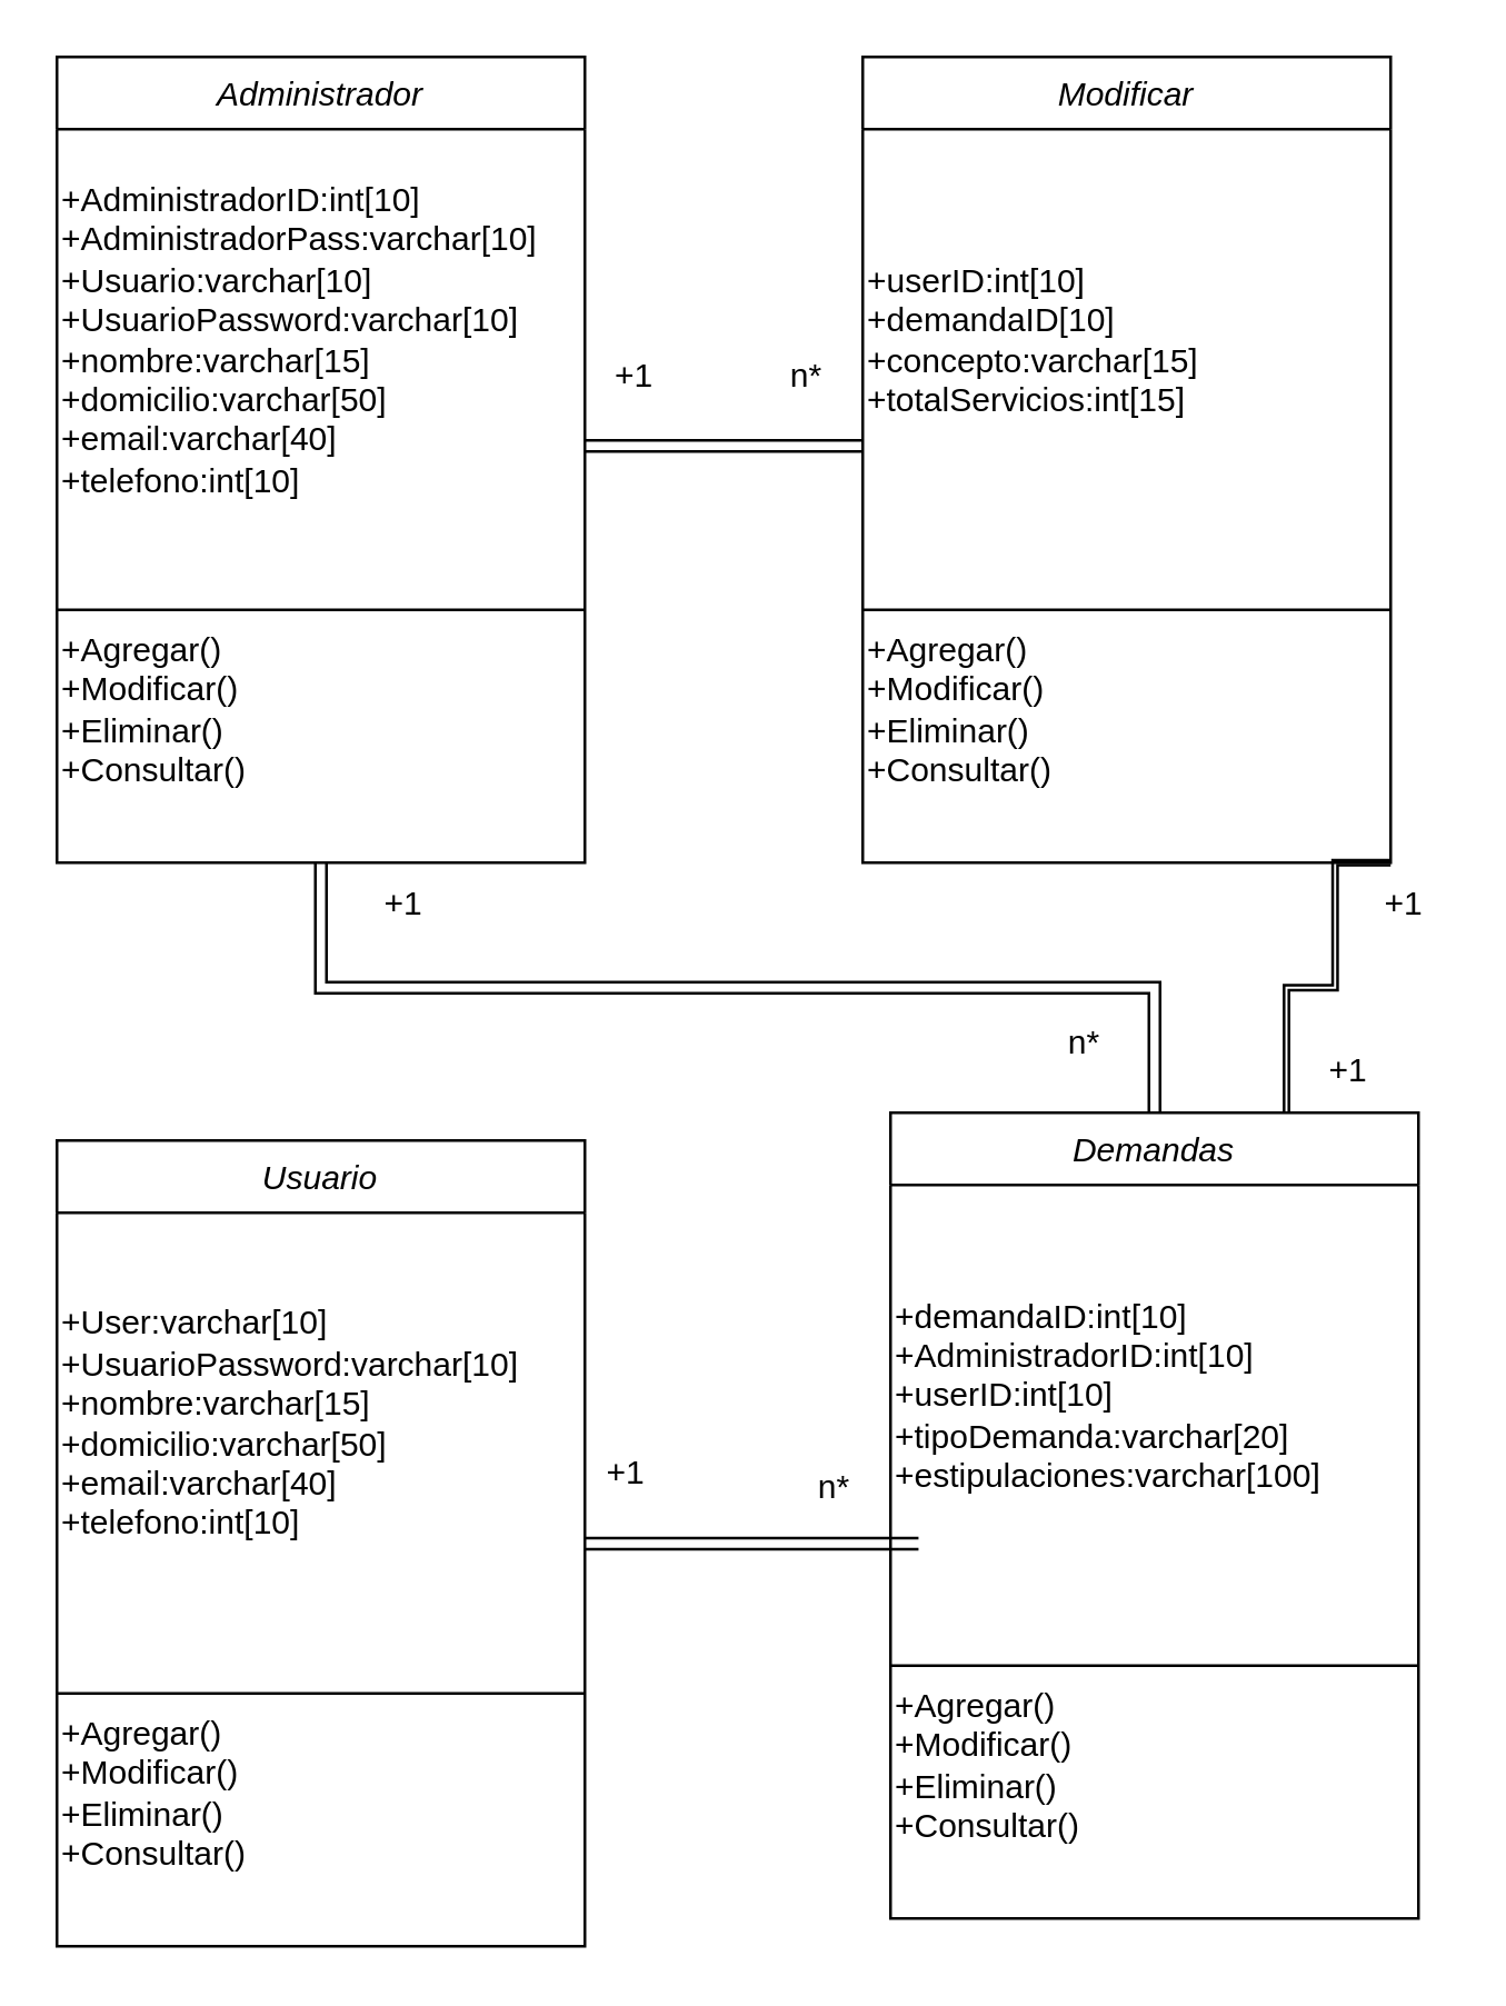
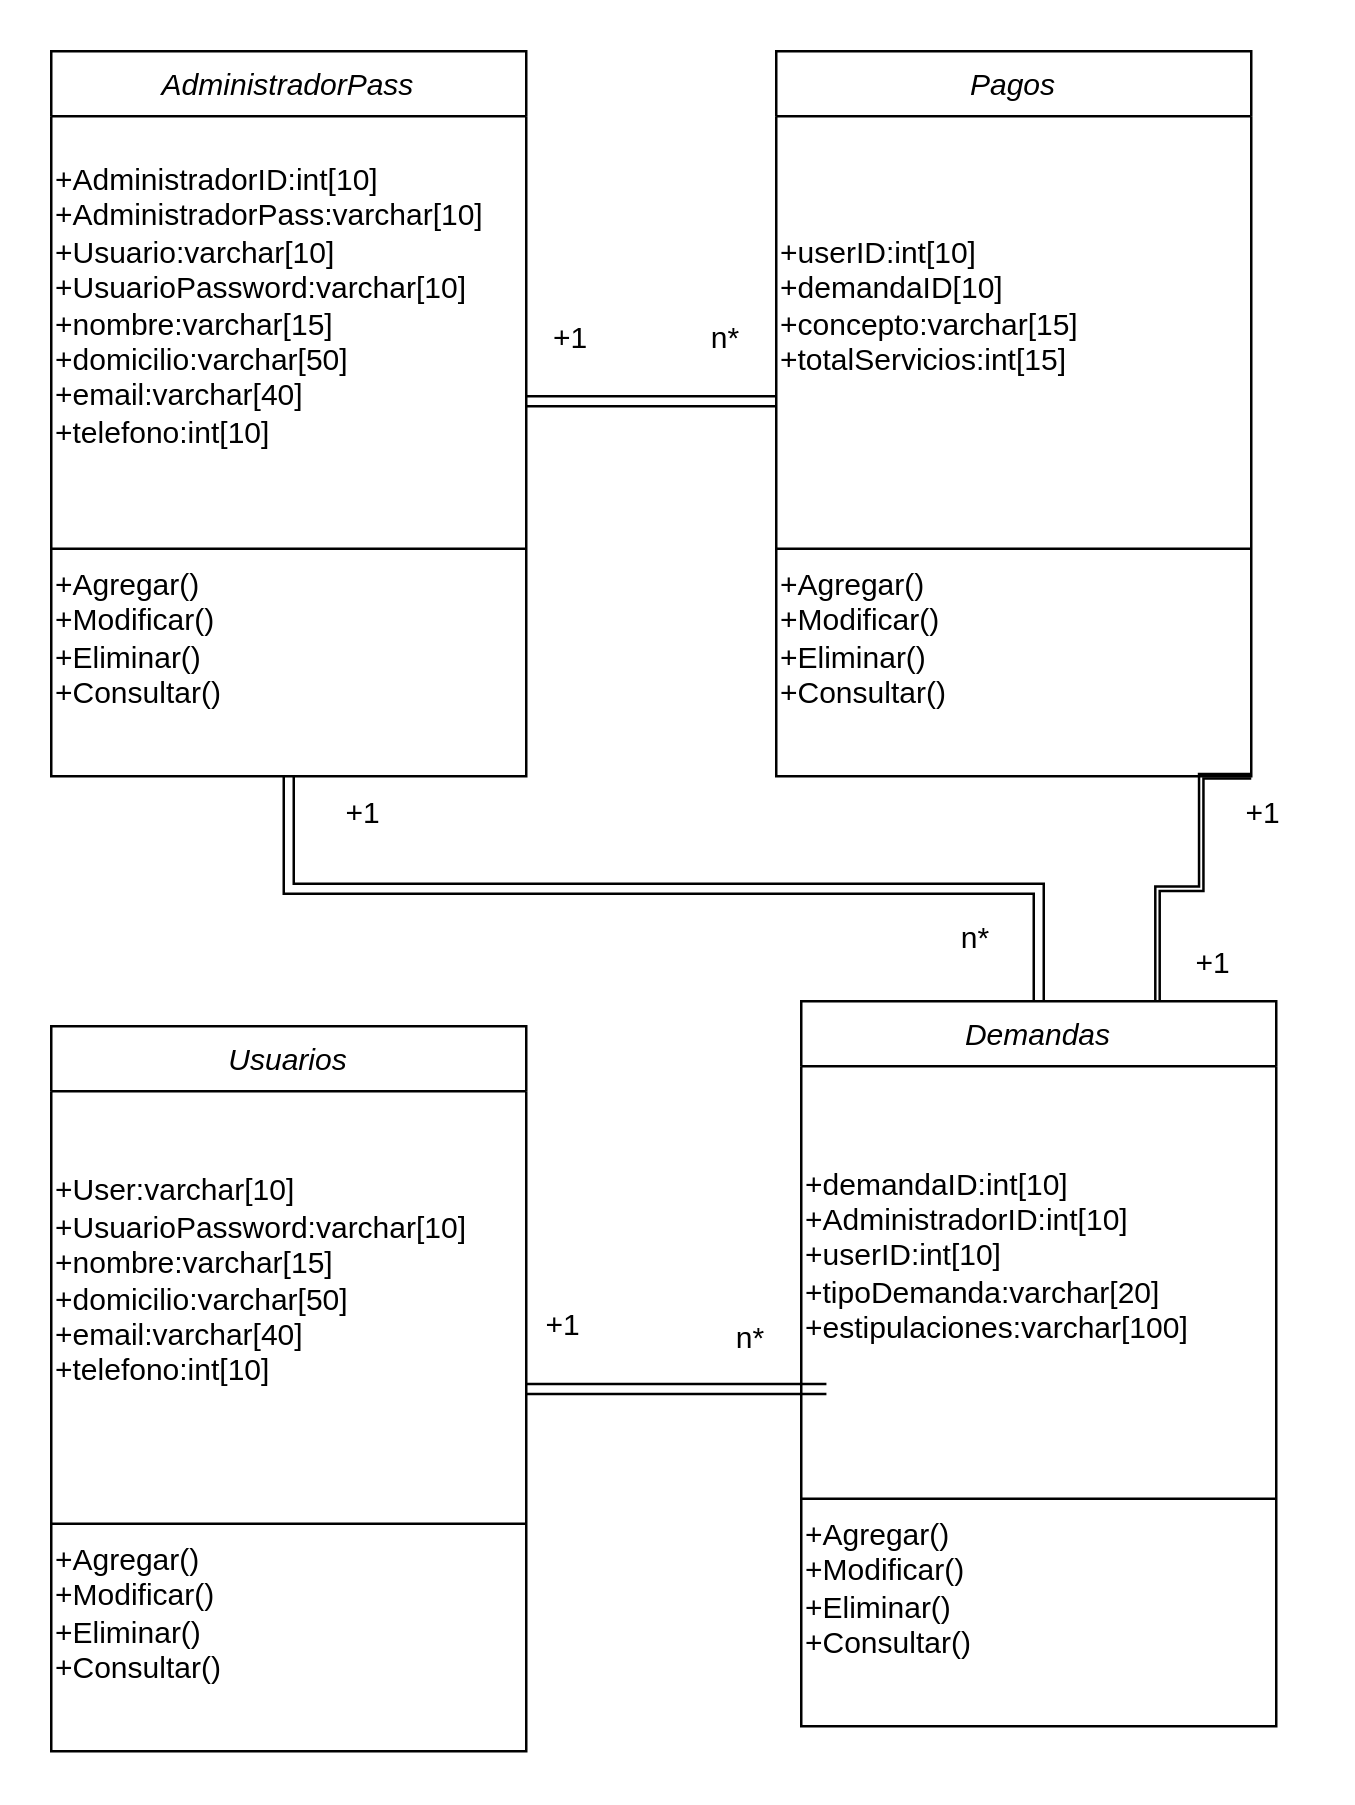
  <mxCell id="0" />
  <mxCell id="1" parent="0" />
  <mxCell id="2" style="edgeStyle=orthogonalEdgeStyle;rounded=0;orthogonalLoop=1;jettySize=auto;html=1;exitX=0.5;exitY=1;exitDx=0;exitDy=0;entryX=0.5;entryY=0;entryDx=0;entryDy=0;shape=link;" edge="1" parent="1" source="4" target="17"><mxGeometry relative="1" as="geometry" /></mxCell>
  <mxCell id="3" style="edgeStyle=orthogonalEdgeStyle;rounded=0;orthogonalLoop=1;jettySize=auto;html=1;entryX=0.053;entryY=0.849;entryDx=0;entryDy=0;entryPerimeter=0;shape=link;" edge="1" parent="1" source="8" target="18"><mxGeometry relative="1" as="geometry" /></mxCell>
- <mxCell id="4" value="Administrador" style="swimlane;fontStyle=2;align=center;verticalAlign=top;childLayout=stackLayout;horizontal=1;startSize=26;horizontalStack=0;resizeParent=1;resizeLast=0;collapsible=1;marginBottom=0;rounded=0;shadow=0;strokeWidth=1;" parent="1" vertex="1"><mxGeometry x="20" y="20" width="190" height="290" as="geometry"><mxRectangle x="230" y="140" width="160" height="26" as="alternateBounds" /></mxGeometry></mxCell>
+ <mxCell id="4" value="AdministradorPass" style="swimlane;fontStyle=2;align=center;verticalAlign=top;childLayout=stackLayout;horizontal=1;startSize=26;horizontalStack=0;resizeParent=1;resizeLast=0;collapsible=1;marginBottom=0;rounded=0;shadow=0;strokeWidth=1;" parent="1" vertex="1"><mxGeometry x="20" y="20" width="190" height="290" as="geometry"><mxRectangle x="230" y="140" width="160" height="26" as="alternateBounds" /></mxGeometry></mxCell>
  <mxCell id="5" value="&lt;div&gt;&lt;span&gt;+AdministradorID:int[10]&lt;/span&gt;&lt;/div&gt;&lt;div&gt;&lt;span&gt;+AdministradorPass:varchar[10]&lt;/span&gt;&lt;/div&gt;&lt;div&gt;&lt;span&gt;+Usuario:varchar[10]&lt;/span&gt;&lt;/div&gt;&lt;div&gt;&lt;span&gt;+UsuarioPassword:varchar[10]&lt;/span&gt;&lt;/div&gt;&lt;div&gt;&lt;span&gt;+nombre:varchar[15]&lt;/span&gt;&lt;/div&gt;&lt;div&gt;&lt;span&gt;+domicilio:varchar[50]&lt;/span&gt;&lt;/div&gt;&lt;div&gt;&lt;span&gt;+email:varchar[40]&lt;/span&gt;&lt;/div&gt;&lt;div&gt;&lt;span&gt;+telefono:int[10]&lt;/span&gt;&lt;/div&gt;" style="text;html=1;strokeColor=none;fillColor=none;align=left;verticalAlign=middle;whiteSpace=wrap;rounded=0;" vertex="1" parent="4"><mxGeometry y="26" width="190" height="152" as="geometry" /></mxCell>
  <mxCell id="6" value="" style="line;html=1;strokeWidth=1;align=left;verticalAlign=middle;spacingTop=-1;spacingLeft=3;spacingRight=3;rotatable=0;labelPosition=right;points=[];portConstraint=eastwest;" parent="4" vertex="1"><mxGeometry y="178" width="190" height="42" as="geometry" /></mxCell>
  <mxCell id="7" value="+Agregar()&lt;br&gt;+Modificar()&lt;br&gt;+Eliminar()&lt;br&gt;+Consultar()" style="text;html=1;strokeColor=none;fillColor=none;align=left;verticalAlign=middle;whiteSpace=wrap;rounded=0;" vertex="1" parent="4"><mxGeometry y="220" width="190" height="30" as="geometry" /></mxCell>
- <mxCell id="8" value="Usuario" style="swimlane;fontStyle=2;align=center;verticalAlign=top;childLayout=stackLayout;horizontal=1;startSize=26;horizontalStack=0;resizeParent=1;resizeLast=0;collapsible=1;marginBottom=0;rounded=0;shadow=0;strokeWidth=1;" vertex="1" parent="1"><mxGeometry x="20" y="410" width="190" height="290" as="geometry"><mxRectangle x="230" y="140" width="160" height="26" as="alternateBounds" /></mxGeometry></mxCell>
+ <mxCell id="8" value="Usuarios" style="swimlane;fontStyle=2;align=center;verticalAlign=top;childLayout=stackLayout;horizontal=1;startSize=26;horizontalStack=0;resizeParent=1;resizeLast=0;collapsible=1;marginBottom=0;rounded=0;shadow=0;strokeWidth=1;" vertex="1" parent="1"><mxGeometry x="20" y="410" width="190" height="290" as="geometry"><mxRectangle x="230" y="140" width="160" height="26" as="alternateBounds" /></mxGeometry></mxCell>
  <mxCell id="9" value="+User:varchar[10]&lt;br&gt;+UsuarioPassword:varchar[10]&lt;br&gt;+nombre:varchar[15]&lt;br&gt;+domicilio:varchar[50]&lt;br&gt;+email:varchar[40]&lt;br&gt;+telefono:int[10]" style="text;html=1;strokeColor=none;fillColor=none;align=left;verticalAlign=middle;whiteSpace=wrap;rounded=0;" vertex="1" parent="8"><mxGeometry y="26" width="190" height="152" as="geometry" /></mxCell>
  <mxCell id="10" value="" style="line;html=1;strokeWidth=1;align=left;verticalAlign=middle;spacingTop=-1;spacingLeft=3;spacingRight=3;rotatable=0;labelPosition=right;points=[];portConstraint=eastwest;" vertex="1" parent="8"><mxGeometry y="178" width="190" height="42" as="geometry" /></mxCell>
  <mxCell id="11" value="+Agregar()&lt;br&gt;+Modificar()&lt;br&gt;+Eliminar()&lt;br&gt;+Consultar()" style="text;html=1;strokeColor=none;fillColor=none;align=left;verticalAlign=middle;whiteSpace=wrap;rounded=0;" vertex="1" parent="8"><mxGeometry y="220" width="190" height="30" as="geometry" /></mxCell>
  <mxCell id="12" style="edgeStyle=orthogonalEdgeStyle;rounded=0;orthogonalLoop=1;jettySize=auto;html=1;exitX=1;exitY=1;exitDx=0;exitDy=0;entryX=0.75;entryY=0;entryDx=0;entryDy=0;shape=link;width=-1.765;" edge="1" parent="1" source="13" target="17"><mxGeometry relative="1" as="geometry"><Array as="points"><mxPoint x="480" y="310" /><mxPoint x="480" y="355" /><mxPoint x="463" y="355" /></Array></mxGeometry></mxCell>
- <mxCell id="13" value="Modificar" style="swimlane;fontStyle=2;align=center;verticalAlign=top;childLayout=stackLayout;horizontal=1;startSize=26;horizontalStack=0;resizeParent=1;resizeLast=0;collapsible=1;marginBottom=0;rounded=0;shadow=0;strokeWidth=1;" vertex="1" parent="1"><mxGeometry x="310" y="20" width="190" height="290" as="geometry"><mxRectangle x="230" y="140" width="160" height="26" as="alternateBounds" /></mxGeometry></mxCell>
+ <mxCell id="13" value="Pagos" style="swimlane;fontStyle=2;align=center;verticalAlign=top;childLayout=stackLayout;horizontal=1;startSize=26;horizontalStack=0;resizeParent=1;resizeLast=0;collapsible=1;marginBottom=0;rounded=0;shadow=0;strokeWidth=1;" vertex="1" parent="1"><mxGeometry x="310" y="20" width="190" height="290" as="geometry"><mxRectangle x="230" y="140" width="160" height="26" as="alternateBounds" /></mxGeometry></mxCell>
  <mxCell id="14" value="&lt;div&gt;+userID:int[10]&lt;/div&gt;&lt;div&gt;+demandaID[10]&lt;/div&gt;&lt;div&gt;+concepto:varchar[15]&lt;/div&gt;&lt;div&gt;+totalServicios:int[15]&lt;/div&gt;" style="text;html=1;strokeColor=none;fillColor=none;align=left;verticalAlign=middle;whiteSpace=wrap;rounded=0;" vertex="1" parent="13"><mxGeometry y="26" width="190" height="152" as="geometry" /></mxCell>
  <mxCell id="15" value="" style="line;html=1;strokeWidth=1;align=left;verticalAlign=middle;spacingTop=-1;spacingLeft=3;spacingRight=3;rotatable=0;labelPosition=right;points=[];portConstraint=eastwest;" vertex="1" parent="13"><mxGeometry y="178" width="190" height="42" as="geometry" /></mxCell>
  <mxCell id="16" value="+Agregar()&lt;br&gt;+Modificar()&lt;br&gt;+Eliminar()&lt;br&gt;+Consultar()" style="text;html=1;strokeColor=none;fillColor=none;align=left;verticalAlign=middle;whiteSpace=wrap;rounded=0;" vertex="1" parent="13"><mxGeometry y="220" width="190" height="30" as="geometry" /></mxCell>
  <mxCell id="17" value="Demandas" style="swimlane;fontStyle=2;align=center;verticalAlign=top;childLayout=stackLayout;horizontal=1;startSize=26;horizontalStack=0;resizeParent=1;resizeLast=0;collapsible=1;marginBottom=0;rounded=0;shadow=0;strokeWidth=1;" vertex="1" parent="1"><mxGeometry x="320" y="400" width="190" height="290" as="geometry"><mxRectangle x="230" y="140" width="160" height="26" as="alternateBounds" /></mxGeometry></mxCell>
  <mxCell id="18" value="&lt;div&gt;+demandaID:int[10]&lt;/div&gt;&lt;div&gt;+AdministradorID:int[10]&lt;/div&gt;&lt;div&gt;+userID:int[10]&lt;/div&gt;&lt;div&gt;+tipoDemanda:varchar[20]&lt;/div&gt;&lt;div&gt;+estipulaciones:varchar[100]&lt;/div&gt;" style="text;html=1;strokeColor=none;fillColor=none;align=left;verticalAlign=middle;whiteSpace=wrap;rounded=0;" vertex="1" parent="17"><mxGeometry y="26" width="190" height="152" as="geometry" /></mxCell>
  <mxCell id="19" value="" style="line;html=1;strokeWidth=1;align=left;verticalAlign=middle;spacingTop=-1;spacingLeft=3;spacingRight=3;rotatable=0;labelPosition=right;points=[];portConstraint=eastwest;" vertex="1" parent="17"><mxGeometry y="178" width="190" height="42" as="geometry" /></mxCell>
  <mxCell id="20" value="+Agregar()&lt;br&gt;+Modificar()&lt;br&gt;+Eliminar()&lt;br&gt;+Consultar()" style="text;html=1;strokeColor=none;fillColor=none;align=left;verticalAlign=middle;whiteSpace=wrap;rounded=0;" vertex="1" parent="17"><mxGeometry y="220" width="190" height="30" as="geometry" /></mxCell>
  <mxCell id="21" style="edgeStyle=orthogonalEdgeStyle;rounded=0;orthogonalLoop=1;jettySize=auto;html=1;exitX=1;exitY=0.75;exitDx=0;exitDy=0;entryX=0;entryY=0.75;entryDx=0;entryDy=0;shape=link;" edge="1" parent="1" source="5" target="14"><mxGeometry relative="1" as="geometry" /></mxCell>
  <mxCell id="22" value="+1" style="text;html=1;strokeColor=none;fillColor=none;align=center;verticalAlign=middle;whiteSpace=wrap;rounded=0;" vertex="1" parent="1"><mxGeometry x="210" y="515" width="30" height="30" as="geometry" /></mxCell>
  <mxCell id="23" value="+1" style="text;html=1;strokeColor=none;fillColor=none;align=center;verticalAlign=middle;whiteSpace=wrap;rounded=0;" vertex="1" parent="1"><mxGeometry x="490" y="310" width="30" height="30" as="geometry" /></mxCell>
  <mxCell id="24" value="+1" style="text;html=1;strokeColor=none;fillColor=none;align=center;verticalAlign=middle;whiteSpace=wrap;rounded=0;" vertex="1" parent="1"><mxGeometry x="470" y="370" width="30" height="30" as="geometry" /></mxCell>
  <mxCell id="25" value="+1" style="text;html=1;strokeColor=none;fillColor=none;align=center;verticalAlign=middle;whiteSpace=wrap;rounded=0;" vertex="1" parent="1"><mxGeometry x="130" y="310" width="30" height="30" as="geometry" /></mxCell>
  <mxCell id="26" value="n*" style="text;html=1;strokeColor=none;fillColor=none;align=center;verticalAlign=middle;whiteSpace=wrap;rounded=0;" vertex="1" parent="1"><mxGeometry x="270" y="520" width="60" height="30" as="geometry" /></mxCell>
  <mxCell id="27" value="n*" style="text;html=1;strokeColor=none;fillColor=none;align=center;verticalAlign=middle;whiteSpace=wrap;rounded=0;" vertex="1" parent="1"><mxGeometry x="360" y="360" width="60" height="30" as="geometry" /></mxCell>
  <mxCell id="28" value="n*" style="text;html=1;strokeColor=none;fillColor=none;align=center;verticalAlign=middle;whiteSpace=wrap;rounded=0;" vertex="1" parent="1"><mxGeometry x="260" y="120" width="60" height="30" as="geometry" /></mxCell>
  <mxCell id="29" value="+1" style="text;html=1;strokeColor=none;fillColor=none;align=center;verticalAlign=middle;whiteSpace=wrap;rounded=0;" vertex="1" parent="1"><mxGeometry x="213" y="120" width="30" height="30" as="geometry" /></mxCell>
